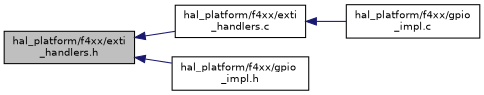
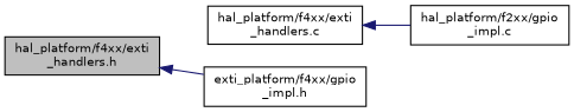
  digraph {
    rankdir=LR
    node [color=black fontname=Helvetica fontsize=10 shape=record]
    edge [color=midnightblue dir=back fontname=Helvetica fontsize=10 labelfontname=Helvetica labelfontsize=10 style=solid]
    n1 [fillcolor=grey75 fontcolor=black height=0.2 label="hal_platform/f4xx/exti\l_handlers.h" style=filled width=0.4]
    n2 [height=0.2 label="hal_platform/f4xx/exti\l_handlers.c" width=0.4]
-   n3 [height=0.2 label="hal_platform/f4xx/gpio\l_impl.h" width=0.4]
-   n4 [height=0.2 label="hal_platform/f4xx/gpio\l_impl.c" width=0.4]
-   n1 -> n2
+   n3 [height=0.2 label="exti_platform/f4xx/gpio\l_impl.h" width=0.4]
+   n4 [height=0.2 label="hal_platform/f2xx/gpio\l_impl.c" width=0.4]
    n1 -> n3
    n2 -> n4
  }
